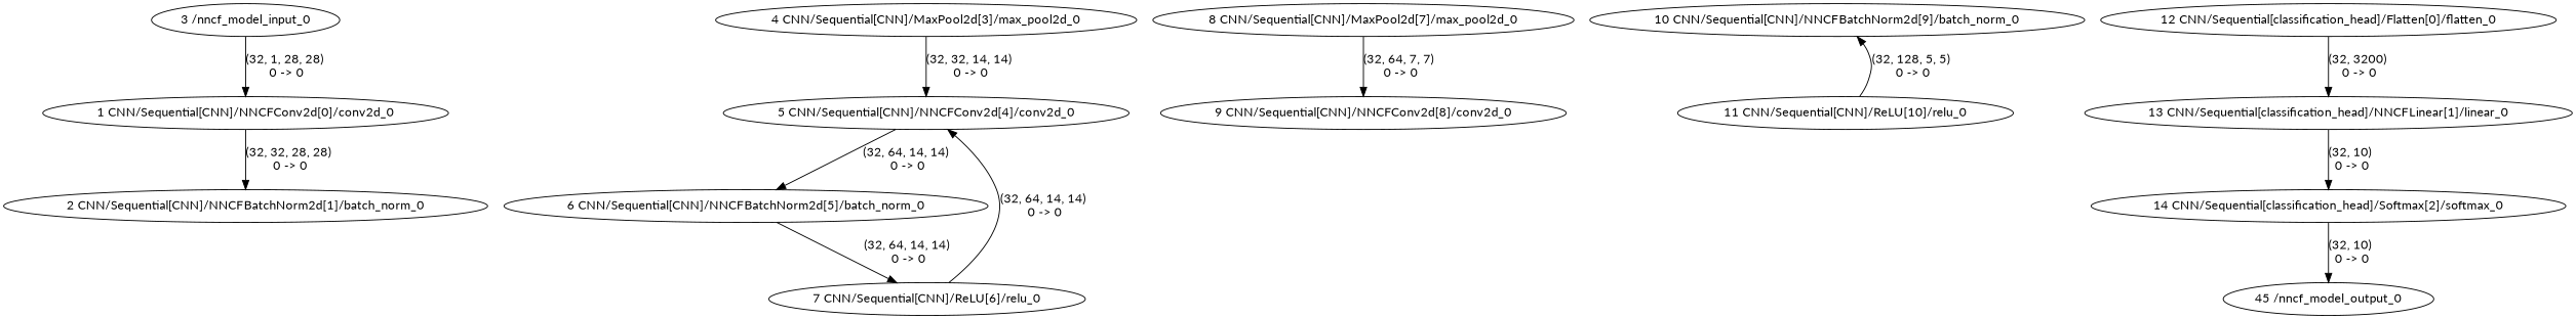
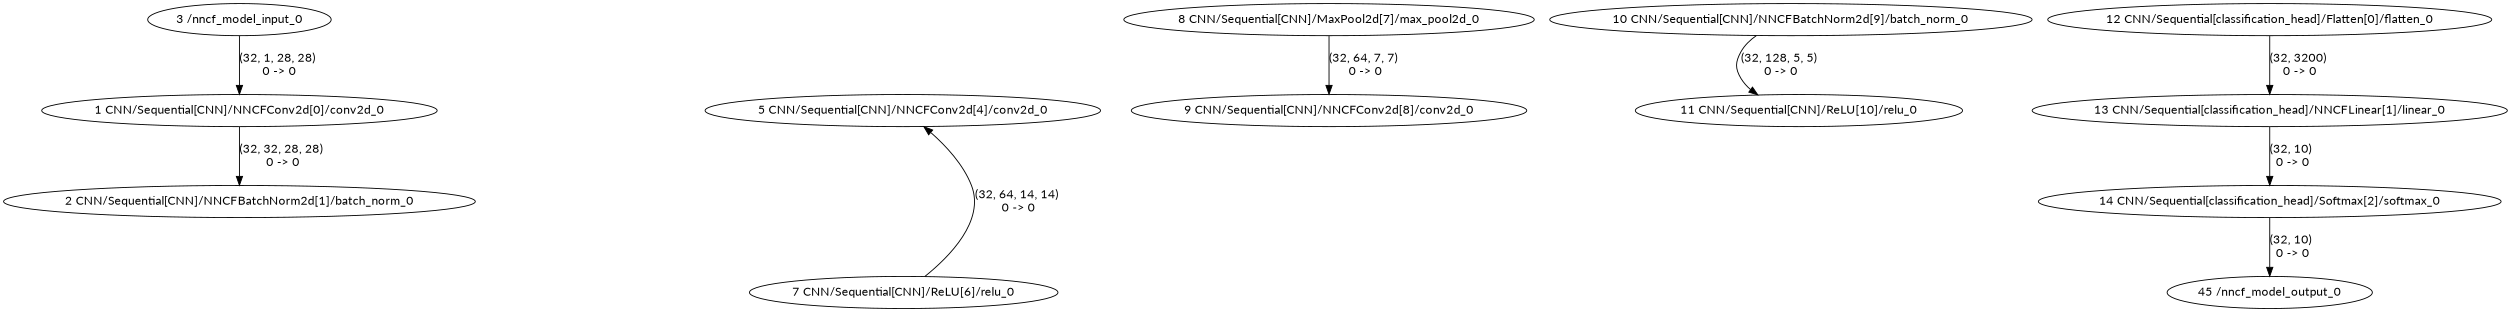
  strict digraph {
    fontname=Lato
    node [fontname=Lato]
    edge [fontname=Lato style=solid]
    n1 [label="3 /nncf_model_input_0"]
    "1 CNN/Sequential[CNN]/NNCFConv2d[0]/conv2d_0"
    "2 CNN/Sequential[CNN]/NNCFBatchNorm2d[1]/batch_norm_0"
-   "4 CNN/Sequential[CNN]/MaxPool2d[3]/max_pool2d_0"
    "5 CNN/Sequential[CNN]/NNCFConv2d[4]/conv2d_0"
-   "6 CNN/Sequential[CNN]/NNCFBatchNorm2d[5]/batch_norm_0"
    "7 CNN/Sequential[CNN]/ReLU[6]/relu_0"
    "8 CNN/Sequential[CNN]/MaxPool2d[7]/max_pool2d_0"
    "9 CNN/Sequential[CNN]/NNCFConv2d[8]/conv2d_0"
    "10 CNN/Sequential[CNN]/NNCFBatchNorm2d[9]/batch_norm_0"
    "11 CNN/Sequential[CNN]/ReLU[10]/relu_0"
    "12 CNN/Sequential[classification_head]/Flatten[0]/flatten_0"
    "13 CNN/Sequential[classification_head]/NNCFLinear[1]/linear_0"
    "14 CNN/Sequential[classification_head]/Softmax[2]/softmax_0"
    n15 [label="45 /nncf_model_output_0"]
    n1 -> "1 CNN/Sequential[CNN]/NNCFConv2d[0]/conv2d_0" [label="(32, 1, 28, 28) \n0 -> 0"]
    "1 CNN/Sequential[CNN]/NNCFConv2d[0]/conv2d_0" -> "2 CNN/Sequential[CNN]/NNCFBatchNorm2d[1]/batch_norm_0" [label="(32, 32, 28, 28) \n0 -> 0"]
-   "4 CNN/Sequential[CNN]/MaxPool2d[3]/max_pool2d_0" -> "5 CNN/Sequential[CNN]/NNCFConv2d[4]/conv2d_0" [label="(32, 32, 14, 14) \n0 -> 0"]
-   "5 CNN/Sequential[CNN]/NNCFConv2d[4]/conv2d_0" -> "6 CNN/Sequential[CNN]/NNCFBatchNorm2d[5]/batch_norm_0" [label="(32, 64, 14, 14) \n0 -> 0"]
-   "6 CNN/Sequential[CNN]/NNCFBatchNorm2d[5]/batch_norm_0" -> "7 CNN/Sequential[CNN]/ReLU[6]/relu_0" [label="(32, 64, 14, 14) \n0 -> 0"]
    "7 CNN/Sequential[CNN]/ReLU[6]/relu_0" -> "5 CNN/Sequential[CNN]/NNCFConv2d[4]/conv2d_0" [label="(32, 64, 14, 14) \n0 -> 0"]
    "8 CNN/Sequential[CNN]/MaxPool2d[7]/max_pool2d_0" -> "9 CNN/Sequential[CNN]/NNCFConv2d[8]/conv2d_0" [label="(32, 64, 7, 7) \n0 -> 0"]
-   "11 CNN/Sequential[CNN]/ReLU[10]/relu_0" -> "10 CNN/Sequential[CNN]/NNCFBatchNorm2d[9]/batch_norm_0" [label="(32, 128, 5, 5) \n0 -> 0"]
+   "10 CNN/Sequential[CNN]/NNCFBatchNorm2d[9]/batch_norm_0" -> "11 CNN/Sequential[CNN]/ReLU[10]/relu_0" [label="(32, 128, 5, 5) \n0 -> 0"]
    "12 CNN/Sequential[classification_head]/Flatten[0]/flatten_0" -> "13 CNN/Sequential[classification_head]/NNCFLinear[1]/linear_0" [label="(32, 3200) \n0 -> 0"]
    "13 CNN/Sequential[classification_head]/NNCFLinear[1]/linear_0" -> "14 CNN/Sequential[classification_head]/Softmax[2]/softmax_0" [label="(32, 10) \n0 -> 0"]
    "14 CNN/Sequential[classification_head]/Softmax[2]/softmax_0" -> n15 [label="(32, 10) \n0 -> 0"]
  }
